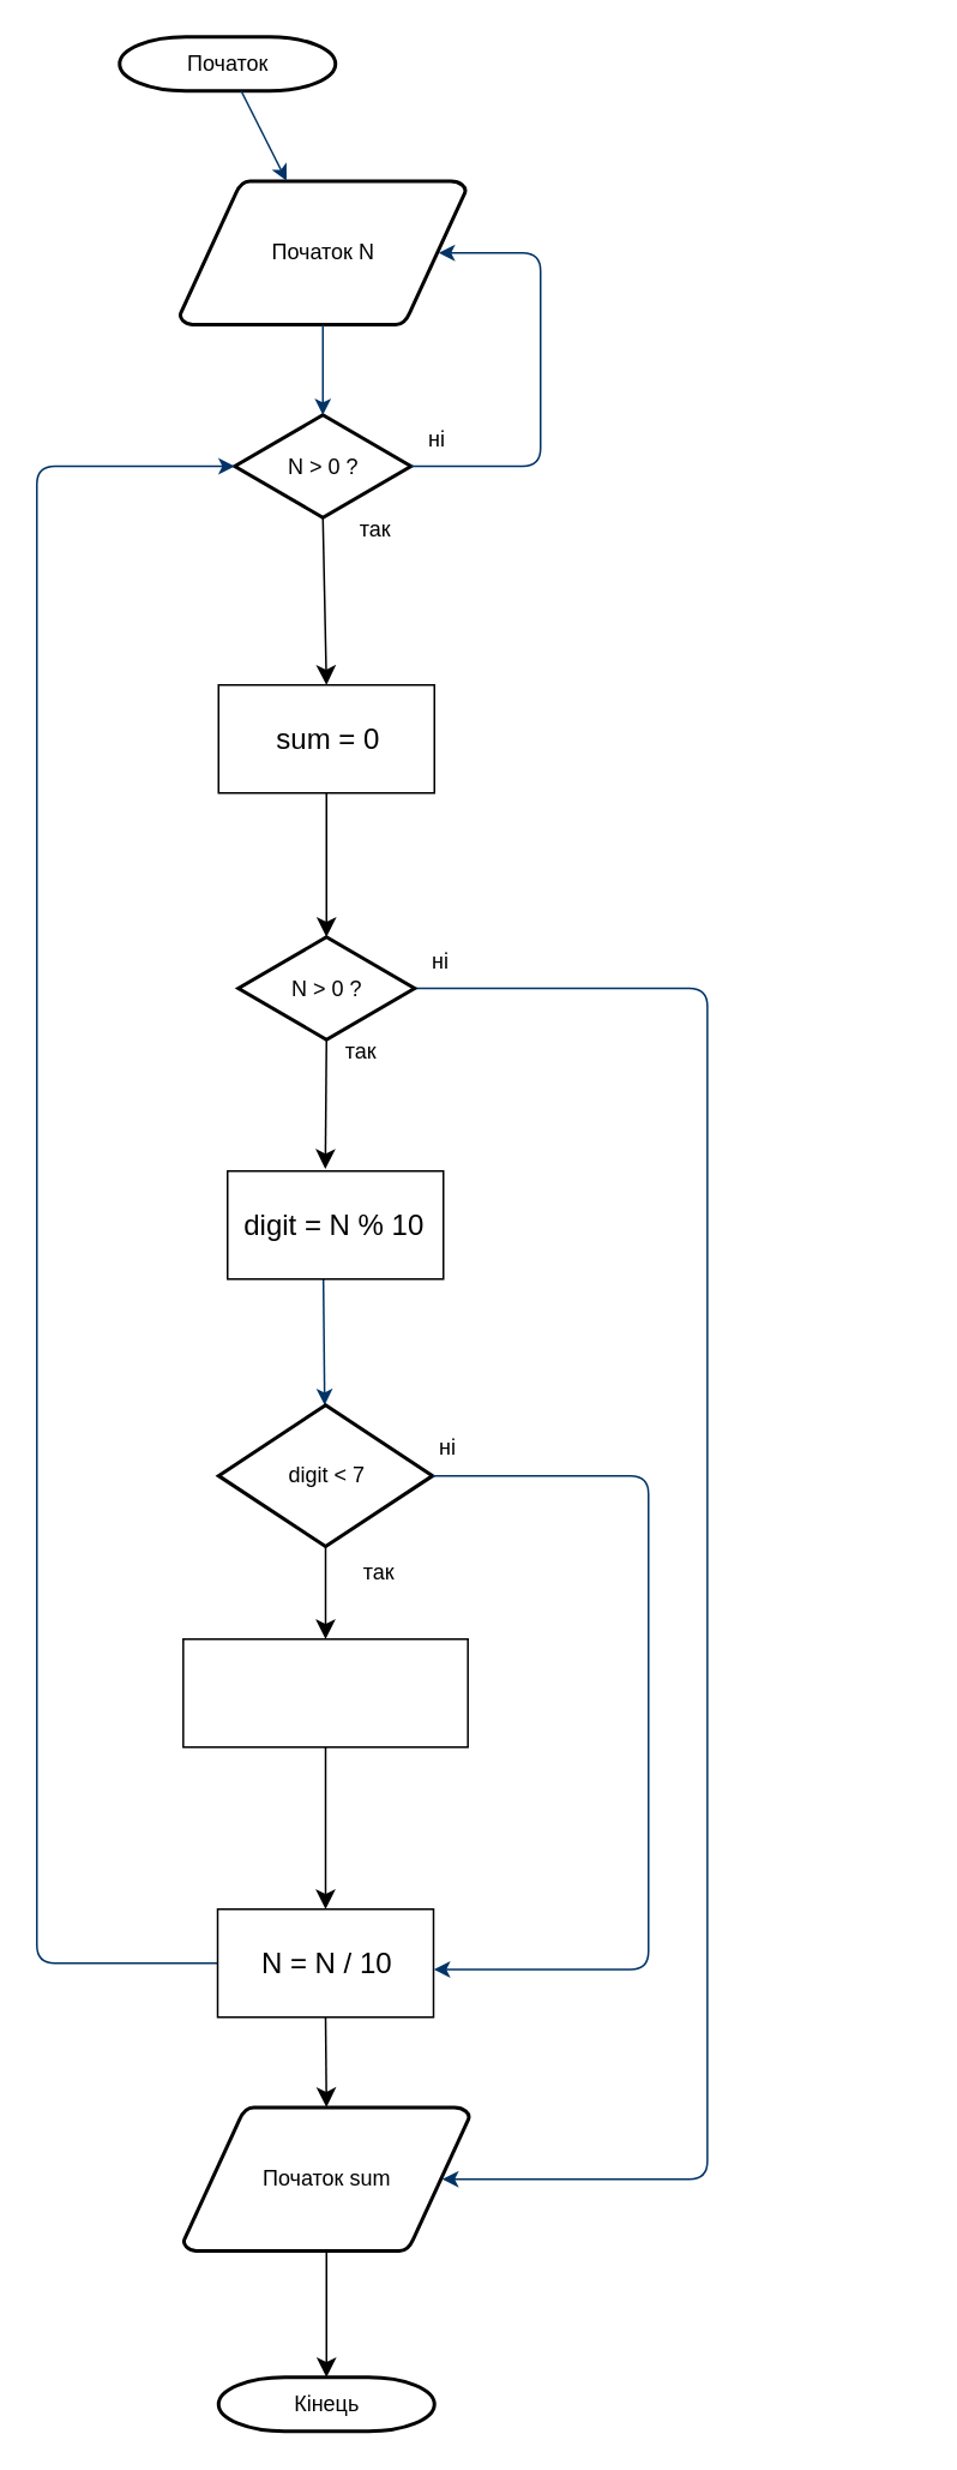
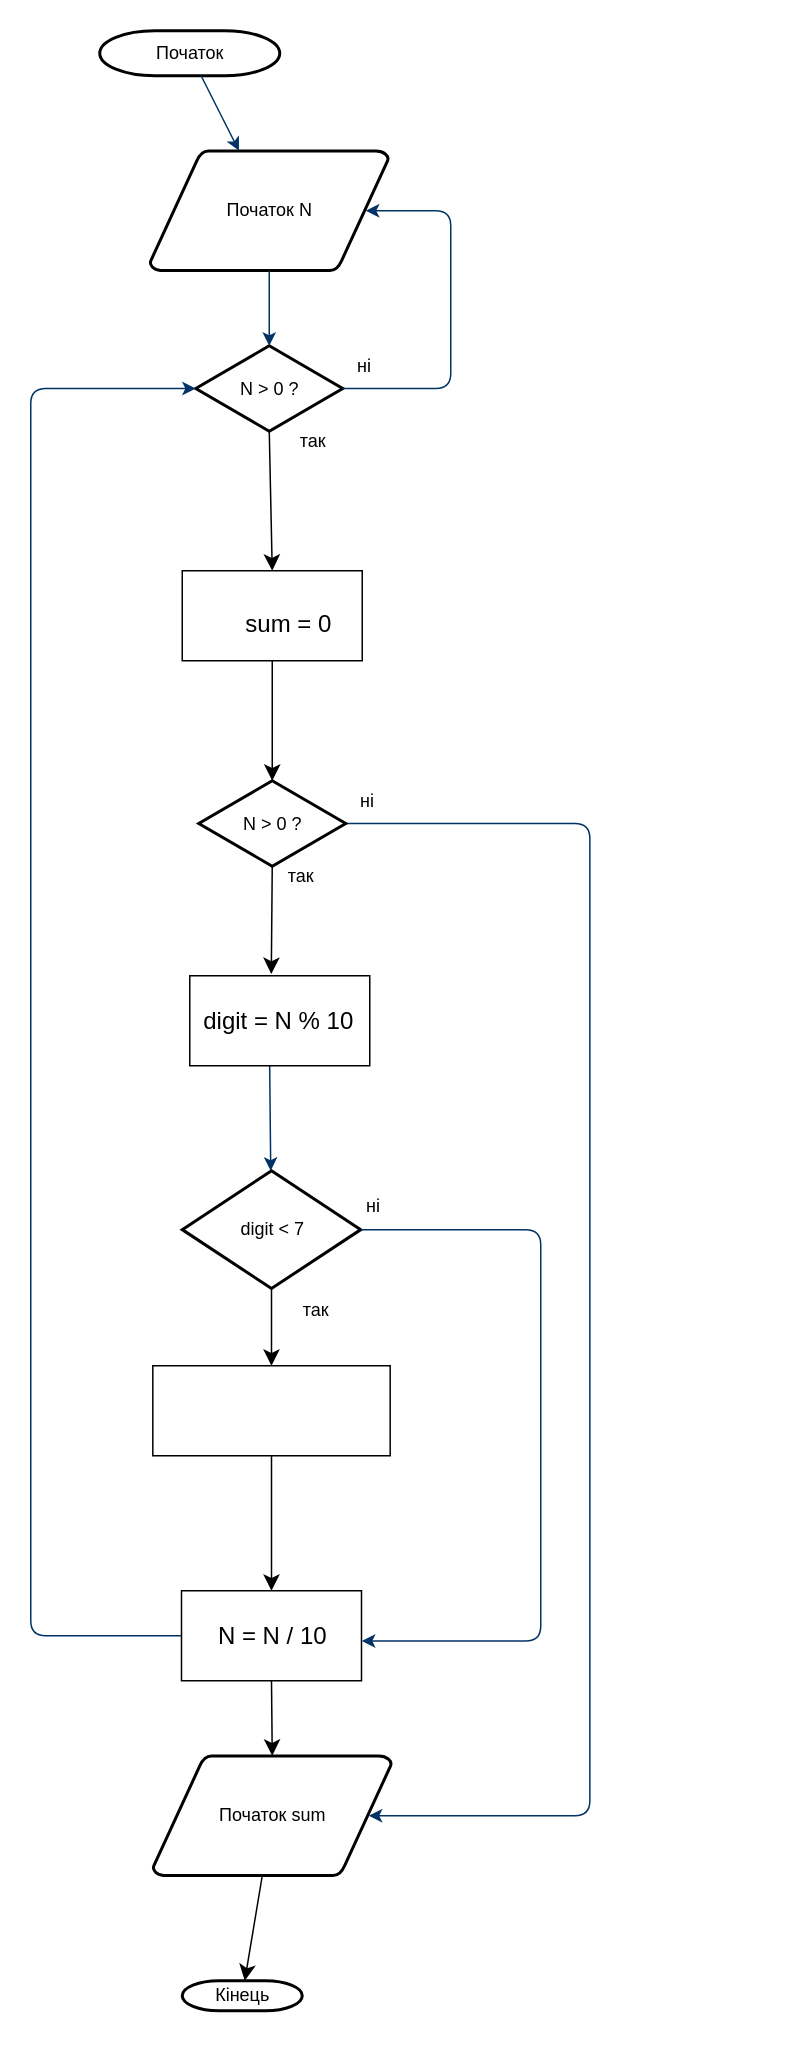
  <mxCell id="0" />
  <mxCell id="1" parent="0" />
  <mxCell id="2" value="Початок" style="shape=mxgraph.flowchart.terminator;strokeWidth=2;gradientColor=none;gradientDirection=north;fontStyle=0;html=1;" parent="1" vertex="1"><mxGeometry x="66" y="20" width="120" height="30" as="geometry" /></mxCell>
  <mxCell id="3" value="Початок N" style="shape=mxgraph.flowchart.data;strokeWidth=2;gradientColor=none;gradientDirection=north;fontStyle=0;html=1;" parent="1" vertex="1"><mxGeometry x="99.5" y="100" width="159" height="80" as="geometry" /></mxCell>
  <mxCell id="4" style="edgeStyle=none;curved=1;rounded=0;orthogonalLoop=1;jettySize=auto;html=1;exitX=0.5;exitY=1;exitDx=0;exitDy=0;exitPerimeter=0;entryX=0.5;entryY=0;entryDx=0;entryDy=0;fontSize=12;startSize=8;endSize=8;" edge="1" parent="1" source="5" target="24"><mxGeometry relative="1" as="geometry" /></mxCell>
  <mxCell id="5" value="N &amp;gt; 0 ?" style="shape=mxgraph.flowchart.decision;strokeWidth=2;gradientColor=none;gradientDirection=north;fontStyle=0;html=1;" parent="1" vertex="1"><mxGeometry x="130" y="230" width="98" height="57" as="geometry" /></mxCell>
  <mxCell id="6" style="fontStyle=1;strokeColor=#003366;strokeWidth=1;html=1;" parent="1" source="2" target="3" edge="1"><mxGeometry relative="1" as="geometry" /></mxCell>
  <mxCell id="7" style="entryX=0.5;entryY=0;entryPerimeter=0;fontStyle=1;strokeColor=#003366;strokeWidth=1;html=1;exitX=0.5;exitY=1;exitDx=0;exitDy=0;exitPerimeter=0;" parent="1" source="3" target="5" edge="1"><mxGeometry relative="1" as="geometry"><mxPoint x="180" y="210" as="sourcePoint" /></mxGeometry></mxCell>
  <mxCell id="8" value="" style="edgeStyle=elbowEdgeStyle;elbow=horizontal;exitX=1;exitY=0.5;exitPerimeter=0;fontStyle=1;strokeColor=#003366;strokeWidth=1;html=1;entryX=0.905;entryY=0.5;entryDx=0;entryDy=0;entryPerimeter=0;" parent="1" source="5" target="3" edge="1"><mxGeometry x="381" y="28.5" width="100" height="100" as="geometry"><mxPoint x="610" y="467" as="sourcePoint" /><mxPoint x="370" y="360" as="targetPoint" /><Array as="points"><mxPoint x="300" y="200" /><mxPoint x="510" y="710" /><mxPoint x="405" y="420" /></Array></mxGeometry></mxCell>
  <mxCell id="9" value="ні" style="text;fontStyle=0;html=1;strokeColor=none;gradientColor=none;fillColor=none;strokeWidth=2;" parent="1" vertex="1"><mxGeometry x="235.5" y="230" width="40" height="26" as="geometry" /></mxCell>
  <mxCell id="10" value="так" style="text;fontStyle=0;html=1;strokeColor=none;gradientColor=none;fillColor=none;strokeWidth=2;align=center;" parent="1" vertex="1"><mxGeometry x="188" y="280" width="40" height="26" as="geometry" /></mxCell>
  <mxCell id="11" value="" style="edgeStyle=elbowEdgeStyle;elbow=horizontal;fontStyle=1;strokeColor=#003366;strokeWidth=1;html=1;exitX=0.444;exitY=0.995;exitDx=0;exitDy=0;exitPerimeter=0;" parent="1" source="16" edge="1"><mxGeometry width="100" height="100" as="geometry"><mxPoint x="181" y="730" as="sourcePoint" /><mxPoint x="180.714" y="780" as="targetPoint" /></mxGeometry></mxCell>
  <mxCell id="12" style="edgeStyle=none;curved=1;rounded=0;orthogonalLoop=1;jettySize=auto;html=1;exitX=0.5;exitY=1;exitDx=0;exitDy=0;exitPerimeter=0;entryX=0.5;entryY=0;entryDx=0;entryDy=0;fontSize=12;startSize=8;endSize=8;" edge="1" parent="1" source="13" target="34"><mxGeometry relative="1" as="geometry" /></mxCell>
  <mxCell id="13" value="digit &amp;lt; 7" style="shape=mxgraph.flowchart.decision;strokeWidth=2;gradientColor=none;gradientDirection=north;fontStyle=0;html=1;" parent="1" vertex="1"><mxGeometry x="121" y="780" width="119" height="78.5" as="geometry" /></mxCell>
  <mxCell id="14" value="" style="edgeStyle=elbowEdgeStyle;elbow=horizontal;entryX=0;entryY=0.5;entryPerimeter=0;fontStyle=1;strokeColor=#003366;strokeWidth=1;html=1;" parent="1" source="33" target="5" edge="1"><mxGeometry width="100" height="100" as="geometry"><mxPoint y="120" as="sourcePoint" x="-140" /><mxPoint x="-40" as="targetPoint" y="20" /><Array as="points"><mxPoint x="20" y="870" /></Array></mxGeometry></mxCell>
- <mxCell id="15" value="Кінець" style="shape=mxgraph.flowchart.terminator;strokeWidth=2;gradientColor=none;gradientDirection=north;fontStyle=0;html=1;" parent="1" vertex="1"><mxGeometry x="121" y="1320" width="120" height="30" as="geometry" /></mxCell>
+ <mxCell id="15" value="Кінець" style="shape=mxgraph.flowchart.terminator;strokeWidth=2;gradientColor=none;gradientDirection=north;fontStyle=0;html=1;" parent="1" vertex="1"><mxGeometry x="121" y="1320" width="80" height="20" as="geometry" /></mxCell>
  <mxCell id="16" value="" style="rounded=0;whiteSpace=wrap;html=1;" vertex="1" parent="1"><mxGeometry x="126" y="650" width="120" height="60" as="geometry" /></mxCell>
  <mxCell id="17" value="digit = N % 10" style="text;strokeColor=none;fillColor=none;html=1;align=center;verticalAlign=middle;whiteSpace=wrap;rounded=0;fontSize=16;" vertex="1" parent="1"><mxGeometry x="131" y="672.5" width="109" height="15" as="geometry" /></mxCell>
  <mxCell id="18" value="так" style="text;fontStyle=0;html=1;strokeColor=none;gradientColor=none;fillColor=none;strokeWidth=2;align=center;" vertex="1" parent="1"><mxGeometry x="190" y="858.5" width="40" height="26" as="geometry" /></mxCell>
  <mxCell id="19" value="ні" style="text;fontStyle=0;html=1;strokeColor=none;gradientColor=none;fillColor=none;strokeWidth=2;" vertex="1" parent="1"><mxGeometry x="241.75" y="790" width="40" height="26" as="geometry" /></mxCell>
  <mxCell id="20" value="" style="edgeStyle=elbowEdgeStyle;elbow=horizontal;exitX=1;exitY=0.5;exitPerimeter=0;fontStyle=1;strokeColor=#003366;strokeWidth=1;html=1;entryX=0.905;entryY=0.5;entryDx=0;entryDy=0;entryPerimeter=0;exitDx=0;exitDy=0;" edge="1" parent="1" source="26" target="22"><mxGeometry width="100" height="100" as="geometry"><mxPoint x="230" y="546" as="sourcePoint" /><mxPoint x="232.976" y="818.715" as="targetPoint" /><Array as="points"><mxPoint x="392.75" y="686.75" /></Array></mxGeometry></mxCell>
  <mxCell id="21" value="" style="edgeStyle=none;curved=1;rounded=0;orthogonalLoop=1;jettySize=auto;html=1;fontSize=12;startSize=8;endSize=8;" edge="1" parent="1" source="22" target="15"><mxGeometry relative="1" as="geometry" /></mxCell>
  <mxCell id="22" value="Початок sum" style="shape=mxgraph.flowchart.data;strokeWidth=2;gradientColor=none;gradientDirection=north;fontStyle=0;html=1;" vertex="1" parent="1"><mxGeometry x="101.5" y="1170" width="159" height="80" as="geometry" /></mxCell>
  <mxCell id="23" value="" style="group" vertex="1" connectable="0" parent="1"><mxGeometry x="121" y="380" width="120" height="60" as="geometry" /></mxCell>
  <mxCell id="24" value="" style="rounded=0;whiteSpace=wrap;html=1;" vertex="1" parent="23"><mxGeometry width="120" height="60" as="geometry" /></mxCell>
- <mxCell id="25" value="&amp;nbsp;sum = 0" style="text;strokeColor=none;fillColor=none;html=1;align=center;verticalAlign=middle;whiteSpace=wrap;rounded=0;fontSize=16;" vertex="1" parent="23"><mxGeometry x="19" y="15" width="80" height="30" as="geometry" /></mxCell>
+ <mxCell id="25" value="&amp;nbsp;sum = 0" style="text;strokeColor=none;fillColor=none;html=1;align=center;verticalAlign=middle;whiteSpace=wrap;rounded=0;fontSize=16;" vertex="1" parent="23"><mxGeometry x="29" y="20" width="80" height="30" as="geometry" /></mxCell>
  <mxCell id="26" value="N &amp;gt; 0 ?" style="shape=mxgraph.flowchart.decision;strokeWidth=2;gradientColor=none;gradientDirection=north;fontStyle=0;html=1;" vertex="1" parent="1"><mxGeometry x="132" y="520" width="98" height="57" as="geometry" /></mxCell>
  <mxCell id="27" value="ні" style="text;fontStyle=0;html=1;strokeColor=none;gradientColor=none;fillColor=none;strokeWidth=2;" vertex="1" parent="1"><mxGeometry x="238.25" y="520" width="40" height="26" as="geometry" /></mxCell>
  <mxCell id="28" value="так" style="text;fontStyle=0;html=1;strokeColor=none;gradientColor=none;fillColor=none;strokeWidth=2;align=center;" vertex="1" parent="1"><mxGeometry x="180" y="570" width="40" height="26" as="geometry" /></mxCell>
  <mxCell id="29" style="edgeStyle=none;curved=1;rounded=0;orthogonalLoop=1;jettySize=auto;html=1;exitX=0.5;exitY=1;exitDx=0;exitDy=0;entryX=0.5;entryY=0;entryDx=0;entryDy=0;entryPerimeter=0;fontSize=12;startSize=8;endSize=8;" edge="1" parent="1" source="24" target="26"><mxGeometry relative="1" as="geometry" /></mxCell>
  <mxCell id="30" style="edgeStyle=none;curved=1;rounded=0;orthogonalLoop=1;jettySize=auto;html=1;exitX=0.5;exitY=1;exitDx=0;exitDy=0;exitPerimeter=0;entryX=0.453;entryY=-0.019;entryDx=0;entryDy=0;entryPerimeter=0;fontSize=12;startSize=8;endSize=8;" edge="1" parent="1" source="26" target="16"><mxGeometry relative="1" as="geometry" /></mxCell>
  <mxCell id="31" value="" style="group" vertex="1" connectable="0" parent="1"><mxGeometry x="120.5" y="1060" width="120" height="60" as="geometry" /></mxCell>
  <mxCell id="32" value="" style="rounded=0;whiteSpace=wrap;html=1;" vertex="1" parent="31"><mxGeometry width="120" height="60" as="geometry" /></mxCell>
  <mxCell id="33" value="N = N / 10" style="text;strokeColor=none;fillColor=none;html=1;align=center;verticalAlign=middle;whiteSpace=wrap;rounded=0;fontSize=16;" vertex="1" parent="31"><mxGeometry x="6.5" y="22.5" width="109" height="15" as="geometry" /></mxCell>
  <mxCell id="34" value="" style="rounded=0;whiteSpace=wrap;html=1;" vertex="1" parent="1"><mxGeometry x="101.38" y="910" width="158.25" height="60" as="geometry" /></mxCell>
  <mxCell id="35" style="edgeStyle=none;curved=1;rounded=0;orthogonalLoop=1;jettySize=auto;html=1;exitX=0.5;exitY=1;exitDx=0;exitDy=0;entryX=0.5;entryY=0;entryDx=0;entryDy=0;fontSize=12;startSize=8;endSize=8;" edge="1" parent="1" source="34" target="32"><mxGeometry relative="1" as="geometry" /></mxCell>
  <mxCell id="36" style="edgeStyle=none;curved=1;rounded=0;orthogonalLoop=1;jettySize=auto;html=1;exitX=0.5;exitY=1;exitDx=0;exitDy=0;fontSize=12;startSize=8;endSize=8;" edge="1" parent="1" source="32"><mxGeometry relative="1" as="geometry"><mxPoint x="181" y="1170" as="targetPoint" /></mxGeometry></mxCell>
  <mxCell id="37" value="" style="edgeStyle=elbowEdgeStyle;elbow=horizontal;exitX=1;exitY=0.5;exitPerimeter=0;fontStyle=1;strokeColor=#003366;strokeWidth=1;html=1;entryX=1.002;entryY=0.558;entryDx=0;entryDy=0;entryPerimeter=0;exitDx=0;exitDy=0;" edge="1" parent="1" source="13" target="32"><mxGeometry width="100" height="100" as="geometry"><mxPoint x="260.5" y="816" as="sourcePoint" /><mxPoint x="275.5" y="1477" as="targetPoint" /><Array as="points"><mxPoint x="360" y="1130" /></Array></mxGeometry></mxCell>
